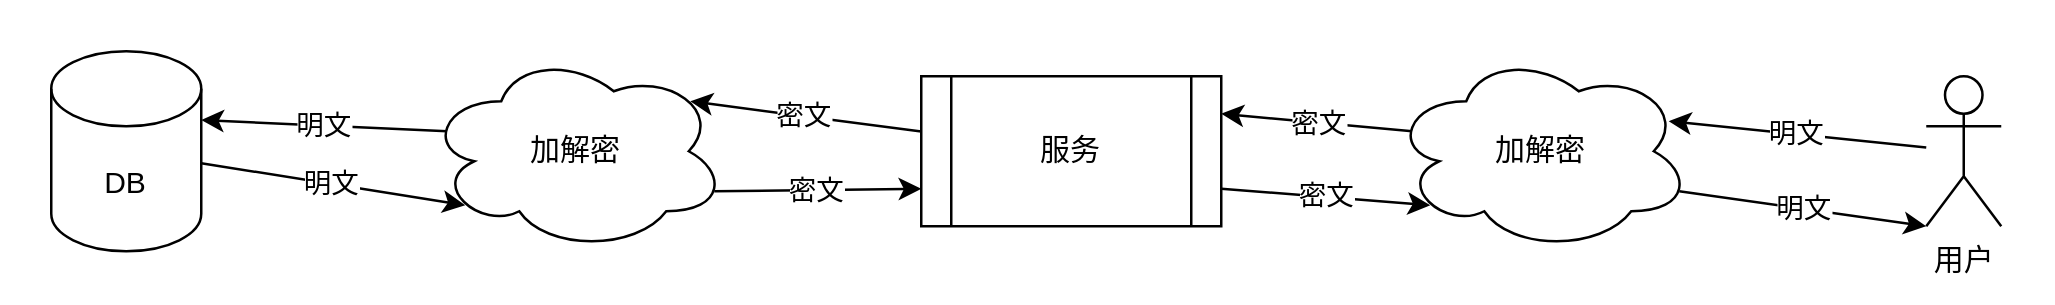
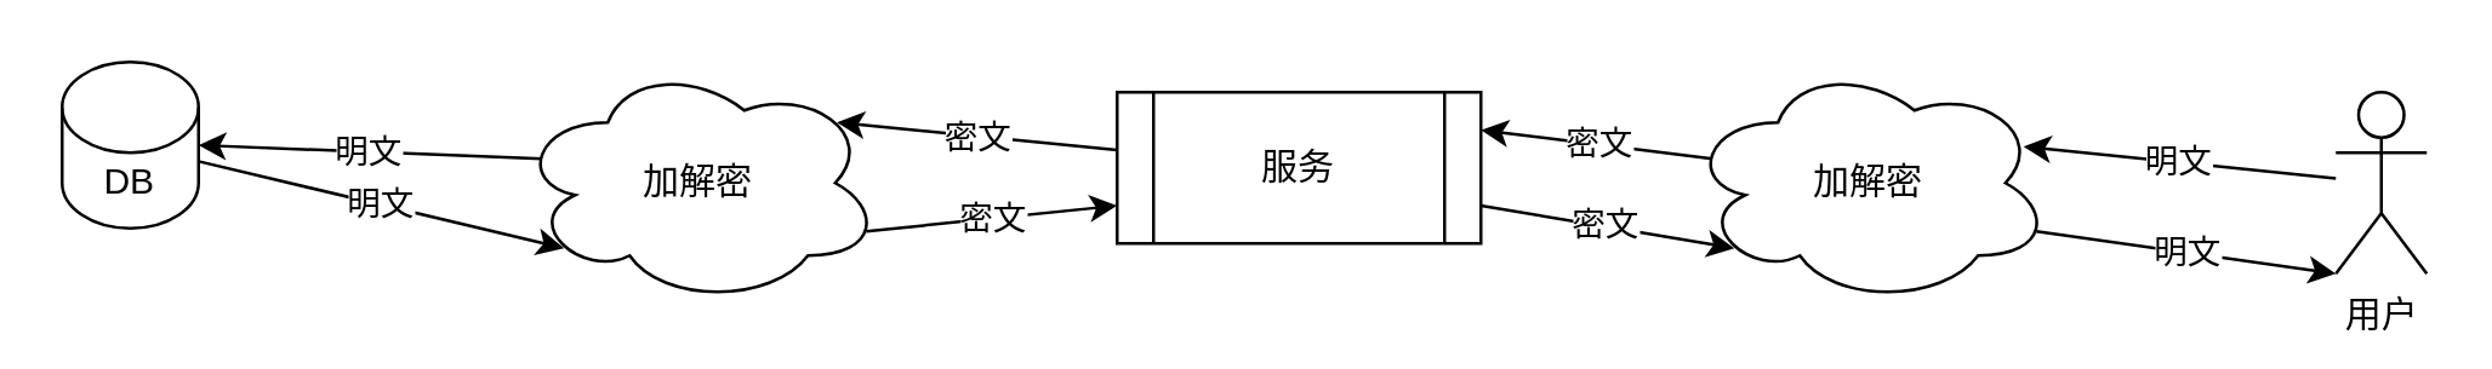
  <mxCell id="0" />
  <mxCell id="1" parent="0" />
  <mxCell id="2" value="明文" style="edgeStyle=none;rounded=0;orthogonalLoop=1;jettySize=auto;html=1;entryX=0.13;entryY=0.77;entryDx=0;entryDy=0;entryPerimeter=0;" edge="1" parent="1" source="3" target="14"><mxGeometry relative="1" as="geometry" /></mxCell>
- <mxCell id="3" value="DB" style="shape=cylinder3;whiteSpace=wrap;html=1;boundedLbl=1;backgroundOutline=1;size=15;" vertex="1" parent="1"><mxGeometry x="20" y="20" width="60" height="80" as="geometry" /></mxCell>
+ <mxCell id="3" value="DB" style="shape=cylinder3;whiteSpace=wrap;html=1;boundedLbl=1;backgroundOutline=1;size=15;" vertex="1" parent="1"><mxGeometry x="20" y="20" width="45" height="55" as="geometry" /></mxCell>
  <mxCell id="4" value="密文" style="edgeStyle=none;rounded=0;orthogonalLoop=1;jettySize=auto;html=1;entryX=0.13;entryY=0.77;entryDx=0;entryDy=0;entryPerimeter=0;exitX=1;exitY=0.75;exitDx=0;exitDy=0;" edge="1" parent="1" source="6" target="11"><mxGeometry relative="1" as="geometry" /></mxCell>
  <mxCell id="5" value="密文" style="edgeStyle=none;rounded=0;orthogonalLoop=1;jettySize=auto;html=1;entryX=0.88;entryY=0.25;entryDx=0;entryDy=0;entryPerimeter=0;" edge="1" parent="1" source="6" target="14"><mxGeometry relative="1" as="geometry" /></mxCell>
- <mxCell id="6" value="服务" style="shape=process;whiteSpace=wrap;html=1;backgroundOutline=1;" vertex="1" parent="1"><mxGeometry x="368" y="30" width="120" height="60" as="geometry" /></mxCell>
+ <mxCell id="6" value="服务" style="shape=process;whiteSpace=wrap;html=1;backgroundOutline=1;" vertex="1" parent="1"><mxGeometry x="368" y="30" width="120" height="50" as="geometry" /></mxCell>
  <mxCell id="7" value="明文" style="edgeStyle=none;rounded=0;orthogonalLoop=1;jettySize=auto;html=1;entryX=0.925;entryY=0.35;entryDx=0;entryDy=0;entryPerimeter=0;" edge="1" parent="1" source="8" target="11"><mxGeometry relative="1" as="geometry" /></mxCell>
  <mxCell id="8" value="用户" style="shape=umlActor;verticalLabelPosition=bottom;verticalAlign=top;html=1;outlineConnect=0;" vertex="1" parent="1"><mxGeometry x="770" y="30" width="30" height="60" as="geometry" /></mxCell>
  <mxCell id="9" value="密文" style="edgeStyle=none;rounded=0;orthogonalLoop=1;jettySize=auto;html=1;entryX=1;entryY=0.25;entryDx=0;entryDy=0;exitX=0.07;exitY=0.4;exitDx=0;exitDy=0;exitPerimeter=0;" edge="1" parent="1" source="11" target="6"><mxGeometry relative="1" as="geometry" /></mxCell>
  <mxCell id="10" value="明文" style="edgeStyle=none;rounded=0;orthogonalLoop=1;jettySize=auto;html=1;exitX=0.96;exitY=0.7;exitDx=0;exitDy=0;exitPerimeter=0;" edge="1" parent="1" source="11"><mxGeometry relative="1" as="geometry"><mxPoint x="770" y="90" as="targetPoint" /></mxGeometry></mxCell>
  <mxCell id="11" value="加解密" style="ellipse;shape=cloud;whiteSpace=wrap;html=1;" vertex="1" parent="1"><mxGeometry x="556" y="20" width="120" height="80" as="geometry" /></mxCell>
  <mxCell id="12" value="密文" style="edgeStyle=none;rounded=0;orthogonalLoop=1;jettySize=auto;html=1;entryX=0;entryY=0.75;entryDx=0;entryDy=0;exitX=0.96;exitY=0.7;exitDx=0;exitDy=0;exitPerimeter=0;" edge="1" parent="1" source="14" target="6"><mxGeometry relative="1" as="geometry" /></mxCell>
  <mxCell id="13" value="明文" style="edgeStyle=none;rounded=0;orthogonalLoop=1;jettySize=auto;html=1;entryX=1;entryY=0;entryDx=0;entryDy=27.5;entryPerimeter=0;exitX=0.07;exitY=0.4;exitDx=0;exitDy=0;exitPerimeter=0;" edge="1" parent="1" source="14" target="3"><mxGeometry relative="1" as="geometry" /></mxCell>
  <mxCell id="14" value="加解密" style="ellipse;shape=cloud;whiteSpace=wrap;html=1;" vertex="1" parent="1"><mxGeometry x="170" y="20" width="120" height="80" as="geometry" /></mxCell>
